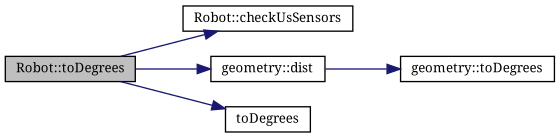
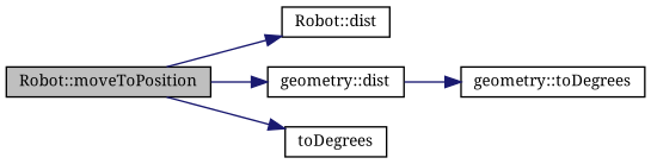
  digraph {
    fontname="Noto Serif"
    rankdir=LR
    node [color=black fillcolor=white fontname="Noto Serif" fontsize=10 shape=record style=filled]
    edge [color=midnightblue fontname="Noto Serif" fontsize=10 labelfontname=Helvetica labelfontsize=10 style=solid]
-   n1 [fillcolor=grey75 fontcolor=black height=0.2 label="Robot::toDegrees" width=0.4]
-   n2 [height=0.2 label="Robot::checkUsSensors" width=0.4]
+   n1 [fillcolor=grey75 fontcolor=black height=0.2 label="Robot::moveToPosition" width=0.4]
+   n2 [height=0.2 label="Robot::dist" width=0.4]
    n3 [height=0.2 label="geometry::dist" width=0.4]
    n4 [height=0.2 label=toDegrees width=0.4]
    n5 [height=0.2 label="geometry::toDegrees" width=0.4]
    n1 -> n2
    n1 -> n3
    n1 -> n4
    n3 -> n5
  }
